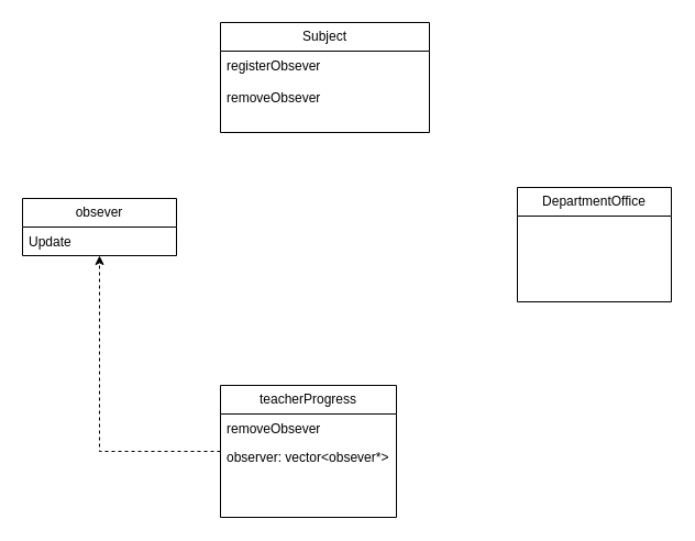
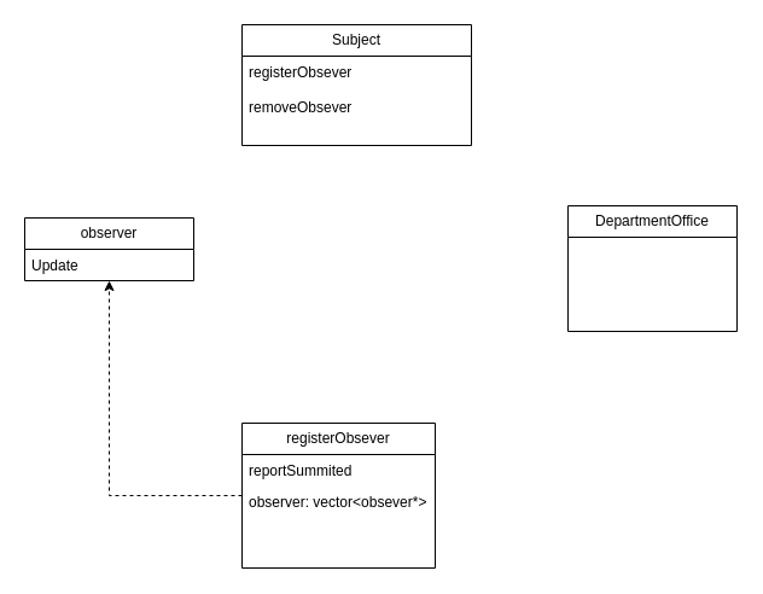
  <mxCell id="0" />
  <mxCell id="1" parent="0" />
  <mxCell id="2" value="Subject" style="swimlane;fontStyle=0;childLayout=stackLayout;horizontal=1;startSize=26;fillColor=none;horizontalStack=0;resizeParent=1;resizeParentMax=0;resizeLast=0;collapsible=1;marginBottom=0;whiteSpace=wrap;html=1;" vertex="1" parent="1"><mxGeometry x="200" y="20" width="190" height="100" as="geometry" /></mxCell>
  <mxCell id="3" value="registerObsever&lt;br&gt;&lt;br&gt;removeObsever" style="text;strokeColor=none;fillColor=none;align=left;verticalAlign=top;spacingLeft=4;spacingRight=4;overflow=hidden;rotatable=0;points=[[0,0.5],[1,0.5]];portConstraint=eastwest;whiteSpace=wrap;html=1;" vertex="1" parent="2"><mxGeometry y="26" width="190" height="74" as="geometry" /></mxCell>
- <mxCell id="4" value="obsever" style="swimlane;fontStyle=0;childLayout=stackLayout;horizontal=1;startSize=26;fillColor=none;horizontalStack=0;resizeParent=1;resizeParentMax=0;resizeLast=0;collapsible=1;marginBottom=0;whiteSpace=wrap;html=1;" vertex="1" parent="1"><mxGeometry x="20" y="180" width="140" height="52" as="geometry" /></mxCell>
+ <mxCell id="4" value="observer" style="swimlane;fontStyle=0;childLayout=stackLayout;horizontal=1;startSize=26;fillColor=none;horizontalStack=0;resizeParent=1;resizeParentMax=0;resizeLast=0;collapsible=1;marginBottom=0;whiteSpace=wrap;html=1;" vertex="1" parent="1"><mxGeometry x="20" y="180" width="140" height="52" as="geometry" /></mxCell>
  <mxCell id="5" value="Update" style="text;strokeColor=none;fillColor=none;align=left;verticalAlign=top;spacingLeft=4;spacingRight=4;overflow=hidden;rotatable=0;points=[[0,0.5],[1,0.5]];portConstraint=eastwest;whiteSpace=wrap;html=1;" vertex="1" parent="4"><mxGeometry y="26" width="140" height="26" as="geometry" /></mxCell>
  <mxCell id="6" value="DepartmentOffice" style="swimlane;fontStyle=0;childLayout=stackLayout;horizontal=1;startSize=26;fillColor=none;horizontalStack=0;resizeParent=1;resizeParentMax=0;resizeLast=0;collapsible=1;marginBottom=0;whiteSpace=wrap;html=1;" vertex="1" parent="1"><mxGeometry x="470" y="170" width="140" height="104" as="geometry" /></mxCell>
  <mxCell id="7" value="&amp;nbsp;" style="text;strokeColor=none;fillColor=none;align=left;verticalAlign=top;spacingLeft=4;spacingRight=4;overflow=hidden;rotatable=0;points=[[0,0.5],[1,0.5]];portConstraint=eastwest;whiteSpace=wrap;html=1;" vertex="1" parent="6"><mxGeometry y="26" width="140" height="26" as="geometry" /></mxCell>
  <mxCell id="8" value="&amp;nbsp;" style="text;strokeColor=none;fillColor=none;align=left;verticalAlign=top;spacingLeft=4;spacingRight=4;overflow=hidden;rotatable=0;points=[[0,0.5],[1,0.5]];portConstraint=eastwest;whiteSpace=wrap;html=1;" vertex="1" parent="6"><mxGeometry y="52" width="140" height="26" as="geometry" /></mxCell>
  <mxCell id="9" value="&amp;nbsp;" style="text;strokeColor=none;fillColor=none;align=left;verticalAlign=top;spacingLeft=4;spacingRight=4;overflow=hidden;rotatable=0;points=[[0,0.5],[1,0.5]];portConstraint=eastwest;whiteSpace=wrap;html=1;" vertex="1" parent="6"><mxGeometry y="78" width="140" height="26" as="geometry" /></mxCell>
  <mxCell id="10" style="edgeStyle=orthogonalEdgeStyle;rounded=0;orthogonalLoop=1;jettySize=auto;html=1;dashed=1;" edge="1" parent="1" source="11" target="4"><mxGeometry relative="1" as="geometry" /></mxCell>
- <mxCell id="11" value="teacherProgress" style="swimlane;fontStyle=0;childLayout=stackLayout;horizontal=1;startSize=26;fillColor=none;horizontalStack=0;resizeParent=1;resizeParentMax=0;resizeLast=0;collapsible=1;marginBottom=0;whiteSpace=wrap;html=1;" vertex="1" parent="1"><mxGeometry x="200" y="350" width="160" height="120" as="geometry" /></mxCell>
- <mxCell id="12" value="removeObsever" style="text;strokeColor=none;fillColor=none;align=left;verticalAlign=top;spacingLeft=4;spacingRight=4;overflow=hidden;rotatable=0;points=[[0,0.5],[1,0.5]];portConstraint=eastwest;whiteSpace=wrap;html=1;" vertex="1" parent="11"><mxGeometry y="26" width="160" height="26" as="geometry" /></mxCell>
+ <mxCell id="11" value="registerObsever" style="swimlane;fontStyle=0;childLayout=stackLayout;horizontal=1;startSize=26;fillColor=none;horizontalStack=0;resizeParent=1;resizeParentMax=0;resizeLast=0;collapsible=1;marginBottom=0;whiteSpace=wrap;html=1;" vertex="1" parent="1"><mxGeometry x="200" y="350" width="160" height="120" as="geometry" /></mxCell>
+ <mxCell id="12" value="reportSummited" style="text;strokeColor=none;fillColor=none;align=left;verticalAlign=top;spacingLeft=4;spacingRight=4;overflow=hidden;rotatable=0;points=[[0,0.5],[1,0.5]];portConstraint=eastwest;whiteSpace=wrap;html=1;" vertex="1" parent="11"><mxGeometry y="26" width="160" height="26" as="geometry" /></mxCell>
  <mxCell id="13" value="observer: vector&amp;lt;obsever*&amp;gt;" style="text;strokeColor=none;fillColor=none;align=left;verticalAlign=top;spacingLeft=4;spacingRight=4;overflow=hidden;rotatable=0;points=[[0,0.5],[1,0.5]];portConstraint=eastwest;whiteSpace=wrap;html=1;" vertex="1" parent="11"><mxGeometry y="52" width="160" height="68" as="geometry" /></mxCell>
